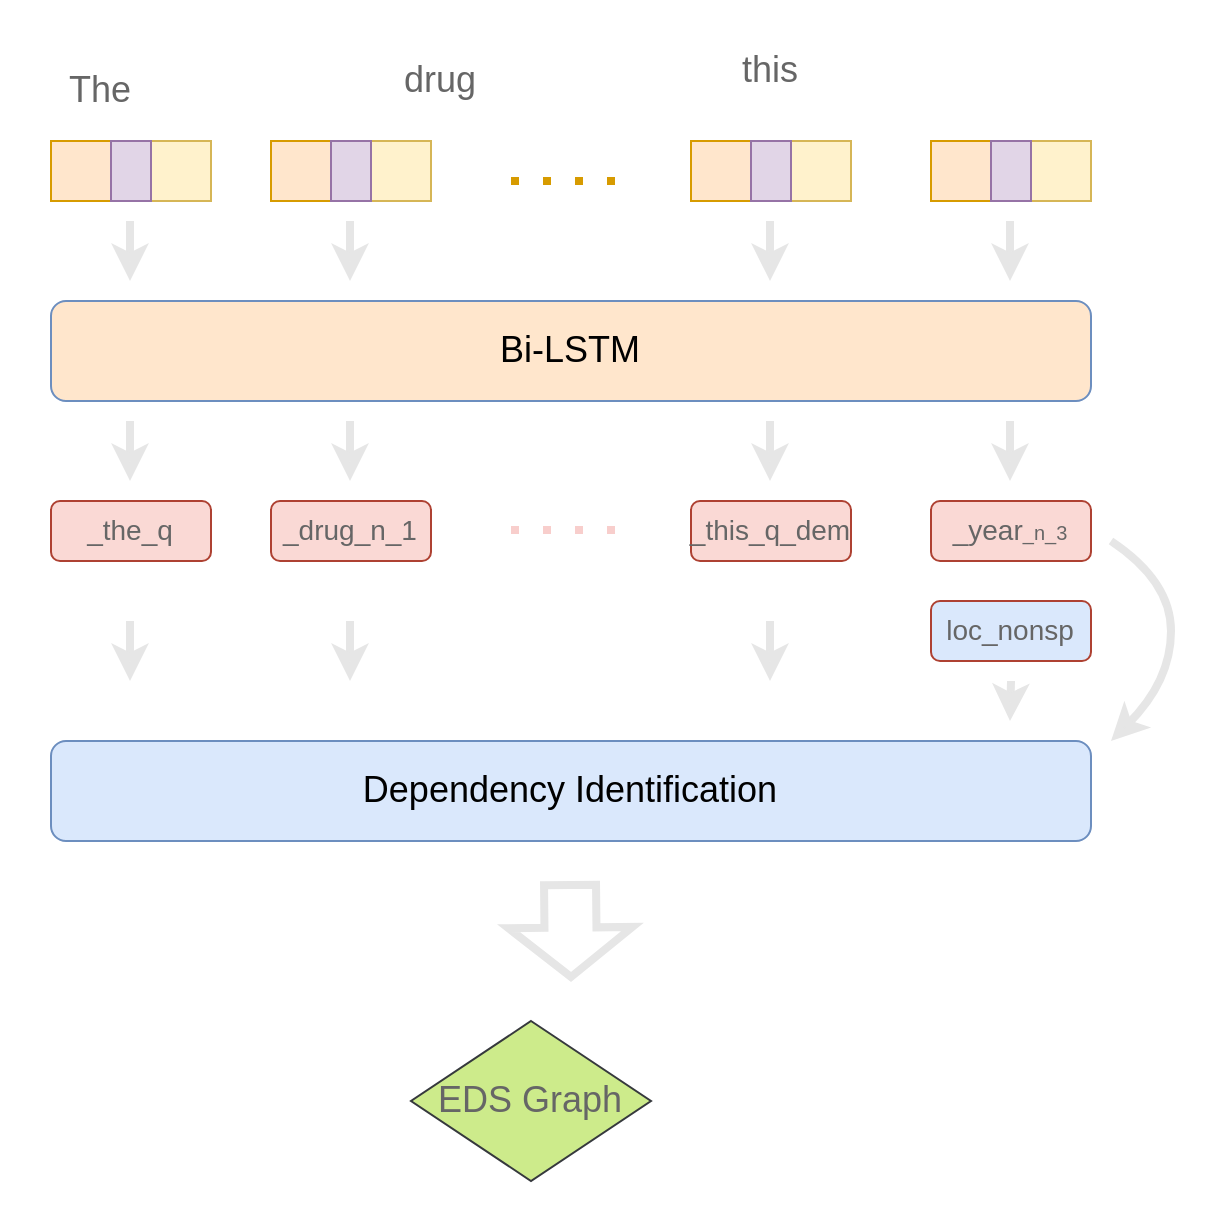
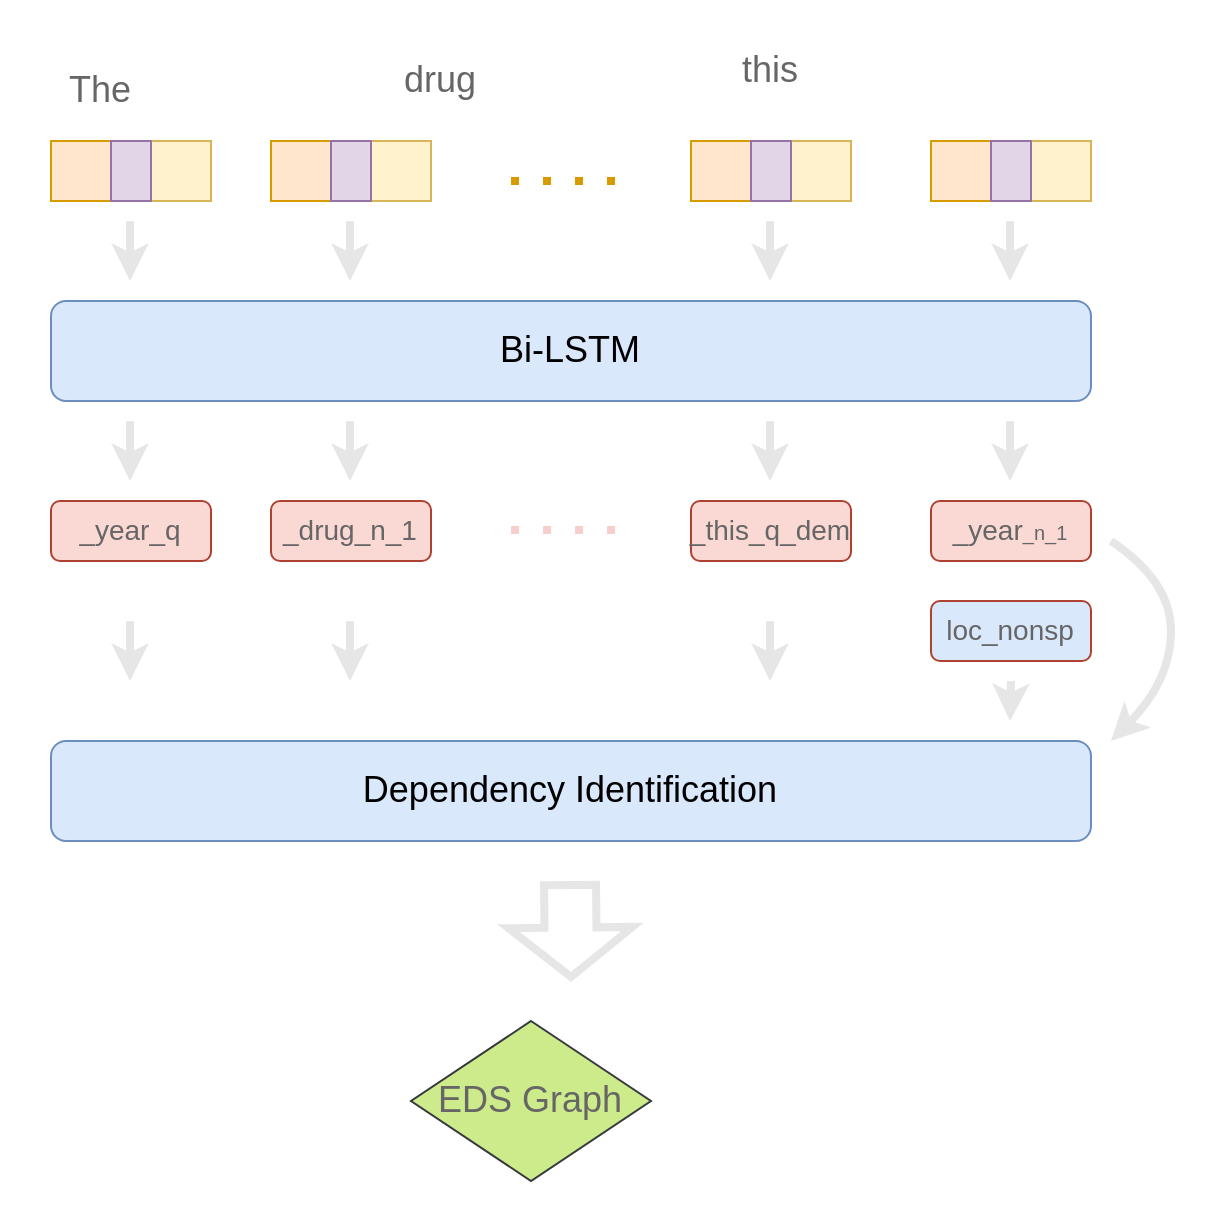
  <mxCell id="0" />
  <mxCell id="1" parent="0" />
  <mxCell id="2" value="" style="endArrow=none;dashed=1;html=1;dashPattern=1 3;strokeWidth=4;rounded=0;fillColor=#ffe6cc;strokeColor=#d79b00;" edge="1" parent="1"><mxGeometry width="50" height="50" relative="1" as="geometry"><mxPoint x="255" y="90" as="sourcePoint" /><mxPoint x="315" y="90" as="targetPoint" /></mxGeometry></mxCell>
- <mxCell id="3" value="&lt;font style=&quot;font-size: 18px&quot;&gt;Bi-LSTM&lt;/font&gt;" style="rounded=1;whiteSpace=wrap;html=1;fillColor=#ffe6cc;strokeColor=#6c8ebf;" vertex="1" parent="1"><mxGeometry x="25" y="150" width="520" height="50" as="geometry" /></mxCell>
+ <mxCell id="3" value="&lt;font style=&quot;font-size: 18px&quot;&gt;Bi-LSTM&lt;/font&gt;" style="rounded=1;whiteSpace=wrap;html=1;fillColor=#dae8fc;strokeColor=#6c8ebf;" vertex="1" parent="1"><mxGeometry x="25" y="150" width="520" height="50" as="geometry" /></mxCell>
  <mxCell id="4" value="The" style="text;html=1;strokeColor=none;fillColor=none;align=center;verticalAlign=middle;whiteSpace=wrap;rounded=0;fontSize=18;fontColor=#666666;" vertex="1" parent="1"><mxGeometry x="20" y="30" width="60" height="30" as="geometry" /></mxCell>
  <mxCell id="5" value="drug" style="text;html=1;strokeColor=none;fillColor=none;align=center;verticalAlign=middle;whiteSpace=wrap;rounded=0;fontSize=18;fontColor=#666666;" vertex="1" parent="1"><mxGeometry x="190" y="25" width="60" height="30" as="geometry" /></mxCell>
  <mxCell id="6" value="this" style="text;html=1;strokeColor=none;fillColor=none;align=center;verticalAlign=middle;whiteSpace=wrap;rounded=0;fontSize=18;fontColor=#666666;" vertex="1" parent="1"><mxGeometry x="355" y="20" width="60" height="30" as="geometry" /></mxCell>
  <mxCell id="7" value="" style="group" vertex="1" connectable="0" parent="1"><mxGeometry x="25" y="70" width="80" height="30" as="geometry" /></mxCell>
  <mxCell id="8" value="" style="whiteSpace=wrap;html=1;aspect=fixed;fontSize=18;fillColor=#ffe6cc;strokeColor=#d79b00;" vertex="1" parent="7"><mxGeometry width="30" height="30" as="geometry" /></mxCell>
  <mxCell id="9" value="" style="whiteSpace=wrap;html=1;aspect=fixed;fontSize=18;fillColor=#fff2cc;strokeColor=#d6b656;" vertex="1" parent="7"><mxGeometry x="50" width="30" height="30" as="geometry" /></mxCell>
  <mxCell id="10" value="" style="rounded=0;whiteSpace=wrap;html=1;fontSize=18;fillColor=#e1d5e7;strokeColor=#9673a6;" vertex="1" parent="7"><mxGeometry x="30" width="20" height="30" as="geometry" /></mxCell>
  <mxCell id="11" value="" style="group" vertex="1" connectable="0" parent="1"><mxGeometry x="135" y="70" width="80" height="30" as="geometry" /></mxCell>
  <mxCell id="12" value="" style="whiteSpace=wrap;html=1;aspect=fixed;fontSize=18;fillColor=#ffe6cc;strokeColor=#d79b00;" vertex="1" parent="11"><mxGeometry width="30" height="30" as="geometry" /></mxCell>
  <mxCell id="13" value="" style="whiteSpace=wrap;html=1;aspect=fixed;fontSize=18;fillColor=#fff2cc;strokeColor=#d6b656;" vertex="1" parent="11"><mxGeometry x="50" width="30" height="30" as="geometry" /></mxCell>
  <mxCell id="14" value="" style="rounded=0;whiteSpace=wrap;html=1;fontSize=18;fillColor=#e1d5e7;strokeColor=#9673a6;" vertex="1" parent="11"><mxGeometry x="30" width="20" height="30" as="geometry" /></mxCell>
  <mxCell id="15" value="" style="group" vertex="1" connectable="0" parent="1"><mxGeometry x="345" y="70" width="80" height="30" as="geometry" /></mxCell>
  <mxCell id="16" value="" style="whiteSpace=wrap;html=1;aspect=fixed;fontSize=18;fillColor=#ffe6cc;strokeColor=#d79b00;" vertex="1" parent="15"><mxGeometry width="30" height="30" as="geometry" /></mxCell>
  <mxCell id="17" value="" style="whiteSpace=wrap;html=1;aspect=fixed;fontSize=18;fillColor=#fff2cc;strokeColor=#d6b656;" vertex="1" parent="15"><mxGeometry x="50" width="30" height="30" as="geometry" /></mxCell>
  <mxCell id="18" value="" style="rounded=0;whiteSpace=wrap;html=1;fontSize=18;fillColor=#e1d5e7;strokeColor=#9673a6;" vertex="1" parent="15"><mxGeometry x="30" width="20" height="30" as="geometry" /></mxCell>
  <mxCell id="19" value="" style="group" vertex="1" connectable="0" parent="1"><mxGeometry x="465" y="70" width="80" height="30" as="geometry" /></mxCell>
  <mxCell id="20" value="" style="whiteSpace=wrap;html=1;aspect=fixed;fontSize=18;fillColor=#ffe6cc;strokeColor=#d79b00;" vertex="1" parent="19"><mxGeometry width="30" height="30" as="geometry" /></mxCell>
  <mxCell id="21" value="" style="whiteSpace=wrap;html=1;aspect=fixed;fontSize=18;fillColor=#fff2cc;strokeColor=#d6b656;" vertex="1" parent="19"><mxGeometry x="50" width="30" height="30" as="geometry" /></mxCell>
  <mxCell id="22" value="" style="rounded=0;whiteSpace=wrap;html=1;fontSize=18;fillColor=#e1d5e7;strokeColor=#9673a6;" vertex="1" parent="19"><mxGeometry x="30" width="20" height="30" as="geometry" /></mxCell>
  <mxCell id="23" value="" style="endArrow=classic;html=1;rounded=0;fontSize=10;fontColor=#666666;strokeWidth=4;strokeColor=#E6E6E6;" edge="1" parent="1"><mxGeometry width="50" height="50" relative="1" as="geometry"><mxPoint x="64.5" y="110" as="sourcePoint" /><mxPoint x="64.5" y="140" as="targetPoint" /></mxGeometry></mxCell>
  <mxCell id="24" value="" style="endArrow=classic;html=1;rounded=0;fontSize=10;fontColor=#666666;strokeWidth=4;strokeColor=#E6E6E6;" edge="1" parent="1"><mxGeometry width="50" height="50" relative="1" as="geometry"><mxPoint x="174.5" y="110" as="sourcePoint" /><mxPoint x="174.5" y="140" as="targetPoint" /></mxGeometry></mxCell>
  <mxCell id="25" value="" style="endArrow=classic;html=1;rounded=0;fontSize=10;fontColor=#666666;strokeWidth=4;strokeColor=#E6E6E6;" edge="1" parent="1"><mxGeometry width="50" height="50" relative="1" as="geometry"><mxPoint x="384.5" y="110" as="sourcePoint" /><mxPoint x="384.5" y="140" as="targetPoint" /></mxGeometry></mxCell>
  <mxCell id="26" value="" style="endArrow=classic;html=1;rounded=0;fontSize=10;fontColor=#666666;strokeWidth=4;strokeColor=#E6E6E6;" edge="1" parent="1"><mxGeometry width="50" height="50" relative="1" as="geometry"><mxPoint x="504.5" y="110" as="sourcePoint" /><mxPoint x="504.5" y="140" as="targetPoint" /></mxGeometry></mxCell>
- <mxCell id="27" value="&lt;font style=&quot;font-size: 14px&quot; color=&quot;#666666&quot;&gt;_the_q&lt;/font&gt;" style="rounded=1;whiteSpace=wrap;html=1;fontSize=10;fillColor=#fad9d5;strokeColor=#ae4132;" vertex="1" parent="1"><mxGeometry x="25" y="250" width="80" height="30" as="geometry" /></mxCell>
+ <mxCell id="27" value="&lt;font style=&quot;font-size: 14px&quot; color=&quot;#666666&quot;&gt;_year_q&lt;/font&gt;" style="rounded=1;whiteSpace=wrap;html=1;fontSize=10;fillColor=#fad9d5;strokeColor=#ae4132;" vertex="1" parent="1"><mxGeometry x="25" y="250" width="80" height="30" as="geometry" /></mxCell>
  <mxCell id="28" value="&lt;font style=&quot;font-size: 14px&quot; color=&quot;#666666&quot;&gt;_drug_n_1&lt;/font&gt;" style="rounded=1;whiteSpace=wrap;html=1;fontSize=10;fillColor=#fad9d5;strokeColor=#ae4132;" vertex="1" parent="1"><mxGeometry x="135" y="250" width="80" height="30" as="geometry" /></mxCell>
  <mxCell id="29" value="&lt;font style=&quot;font-size: 14px&quot; color=&quot;#666666&quot;&gt;_this_q_dem&lt;/font&gt;" style="rounded=1;whiteSpace=wrap;html=1;fontSize=10;fillColor=#fad9d5;strokeColor=#ae4132;" vertex="1" parent="1"><mxGeometry x="345" y="250" width="80" height="30" as="geometry" /></mxCell>
- <mxCell id="30" value="&lt;font style=&quot;font-size: 14px&quot; color=&quot;#666666&quot;&gt;_year&lt;/font&gt;&lt;font color=&quot;#666666&quot; size=&quot;1&quot;&gt;_n_3&lt;/font&gt;" style="rounded=1;whiteSpace=wrap;html=1;fontSize=10;fillColor=#fad9d5;strokeColor=#ae4132;" vertex="1" parent="1"><mxGeometry x="465" y="250" width="80" height="30" as="geometry" /></mxCell>
+ <mxCell id="30" value="&lt;font style=&quot;font-size: 14px&quot; color=&quot;#666666&quot;&gt;_year&lt;/font&gt;&lt;font color=&quot;#666666&quot; size=&quot;1&quot;&gt;_n_1&lt;/font&gt;" style="rounded=1;whiteSpace=wrap;html=1;fontSize=10;fillColor=#fad9d5;strokeColor=#ae4132;" vertex="1" parent="1"><mxGeometry x="465" y="250" width="80" height="30" as="geometry" /></mxCell>
  <mxCell id="31" value="&lt;font color=&quot;#666666&quot;&gt;&lt;span style=&quot;font-size: 14px&quot;&gt;loc_nonsp&lt;/span&gt;&lt;/font&gt;" style="rounded=1;whiteSpace=wrap;html=1;fontSize=10;fillColor=#dae8fc;strokeColor=#ae4132;" vertex="1" parent="1"><mxGeometry x="465" y="300" width="80" height="30" as="geometry" /></mxCell>
  <mxCell id="32" value="" style="endArrow=classic;html=1;rounded=0;fontSize=10;fontColor=#666666;strokeWidth=4;strokeColor=#E6E6E6;" edge="1" parent="1"><mxGeometry width="50" height="50" relative="1" as="geometry"><mxPoint x="64.5" y="210" as="sourcePoint" /><mxPoint x="64.5" y="240" as="targetPoint" /></mxGeometry></mxCell>
  <mxCell id="33" value="" style="endArrow=classic;html=1;rounded=0;fontSize=10;fontColor=#666666;strokeWidth=4;strokeColor=#E6E6E6;" edge="1" parent="1"><mxGeometry width="50" height="50" relative="1" as="geometry"><mxPoint x="174.5" y="210" as="sourcePoint" /><mxPoint x="174.5" y="240" as="targetPoint" /></mxGeometry></mxCell>
  <mxCell id="34" value="" style="endArrow=classic;html=1;rounded=0;fontSize=10;fontColor=#666666;strokeWidth=4;strokeColor=#E6E6E6;" edge="1" parent="1"><mxGeometry width="50" height="50" relative="1" as="geometry"><mxPoint x="384.5" y="210" as="sourcePoint" /><mxPoint x="384.5" y="240" as="targetPoint" /></mxGeometry></mxCell>
  <mxCell id="35" value="" style="endArrow=classic;html=1;rounded=0;fontSize=10;fontColor=#666666;strokeWidth=4;strokeColor=#E6E6E6;" edge="1" parent="1"><mxGeometry width="50" height="50" relative="1" as="geometry"><mxPoint x="504.5" y="210" as="sourcePoint" /><mxPoint x="504.5" y="240" as="targetPoint" /></mxGeometry></mxCell>
  <mxCell id="36" value="" style="endArrow=none;dashed=1;html=1;dashPattern=1 3;strokeWidth=4;rounded=0;fillColor=#ffe6cc;strokeColor=#F8CECC;" edge="1" parent="1"><mxGeometry width="50" height="50" relative="1" as="geometry"><mxPoint x="255" y="264.5" as="sourcePoint" /><mxPoint x="315" y="264.5" as="targetPoint" /></mxGeometry></mxCell>
  <mxCell id="37" value="&lt;p class=&quot;p1&quot; style=&quot;margin: 0px ; font-stretch: normal ; font-size: 18px ; line-height: normal&quot;&gt;Dependency Identification&lt;/p&gt;" style="rounded=1;whiteSpace=wrap;html=1;fillColor=#dae8fc;strokeColor=#6c8ebf;" vertex="1" parent="1"><mxGeometry x="25" y="370" width="520" height="50" as="geometry" /></mxCell>
  <mxCell id="38" value="" style="endArrow=classic;html=1;rounded=0;fontSize=10;fontColor=#666666;strokeWidth=4;strokeColor=#E6E6E6;" edge="1" parent="1"><mxGeometry width="50" height="50" relative="1" as="geometry"><mxPoint x="64.5" y="310" as="sourcePoint" /><mxPoint x="64.5" y="340" as="targetPoint" /></mxGeometry></mxCell>
  <mxCell id="39" value="" style="endArrow=classic;html=1;rounded=0;fontSize=10;fontColor=#666666;strokeWidth=4;strokeColor=#E6E6E6;" edge="1" parent="1"><mxGeometry width="50" height="50" relative="1" as="geometry"><mxPoint x="174.5" y="310" as="sourcePoint" /><mxPoint x="174.5" y="340" as="targetPoint" /></mxGeometry></mxCell>
  <mxCell id="40" value="" style="endArrow=classic;html=1;rounded=0;fontSize=10;fontColor=#666666;strokeWidth=4;strokeColor=#E6E6E6;" edge="1" parent="1"><mxGeometry width="50" height="50" relative="1" as="geometry"><mxPoint x="384.5" y="310" as="sourcePoint" /><mxPoint x="384.5" y="340" as="targetPoint" /></mxGeometry></mxCell>
  <mxCell id="41" value="" style="endArrow=classic;html=1;rounded=0;fontSize=10;fontColor=#666666;strokeWidth=4;strokeColor=#E6E6E6;" edge="1" parent="1"><mxGeometry width="50" height="50" relative="1" as="geometry"><mxPoint x="505" y="340" as="sourcePoint" /><mxPoint x="504.5" y="360" as="targetPoint" /></mxGeometry></mxCell>
  <mxCell id="42" value="" style="curved=1;endArrow=classic;html=1;rounded=0;fontSize=18;fontColor=#666666;strokeColor=#E6E6E6;strokeWidth=4;fillColor=#f5f5f5;" edge="1" parent="1"><mxGeometry width="50" height="50" relative="1" as="geometry"><mxPoint x="555" y="270" as="sourcePoint" /><mxPoint x="555" y="370" as="targetPoint" /><Array as="points"><mxPoint x="585" y="290" /><mxPoint x="585" y="340" /></Array></mxGeometry></mxCell>
  <mxCell id="43" value="" style="shape=flexArrow;endArrow=classic;html=1;rounded=0;fontSize=18;fontColor=#666666;strokeColor=#E6E6E6;strokeWidth=4;endWidth=32;endSize=6.9;width=23;" edge="1" parent="1"><mxGeometry width="50" height="50" relative="1" as="geometry"><mxPoint x="284.5" y="440" as="sourcePoint" /><mxPoint x="285" y="490" as="targetPoint" /></mxGeometry></mxCell>
  <mxCell id="44" value="&lt;font color=&quot;#666666&quot;&gt;EDS Graph&lt;/font&gt;" style="rhombus;whiteSpace=wrap;html=1;fontSize=18;fillColor=#cdeb8b;strokeColor=#36393d;" vertex="1" parent="1"><mxGeometry x="205" y="510" width="120" height="80" as="geometry" /></mxCell>
